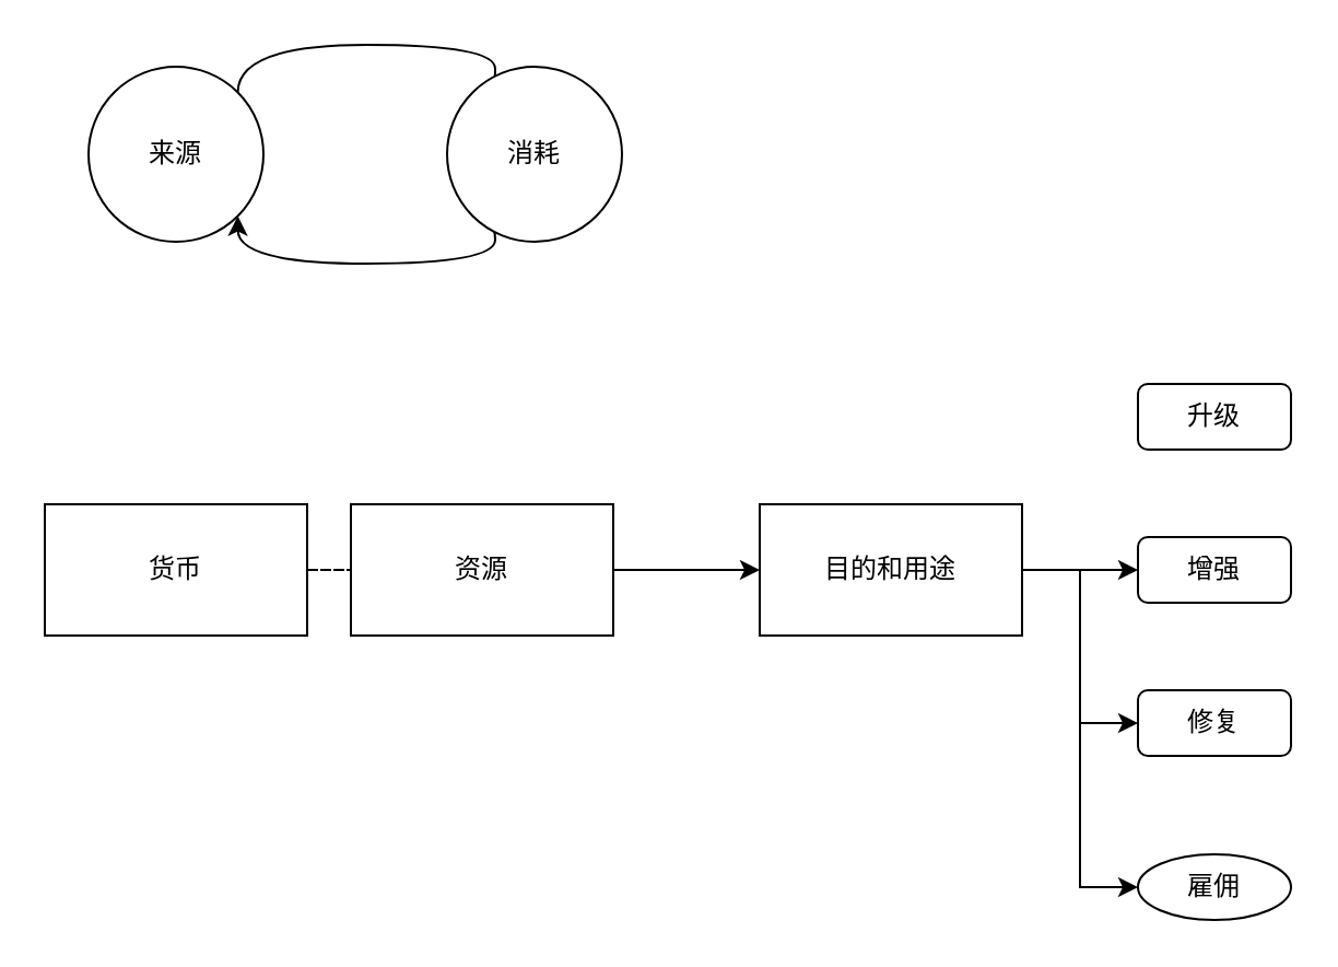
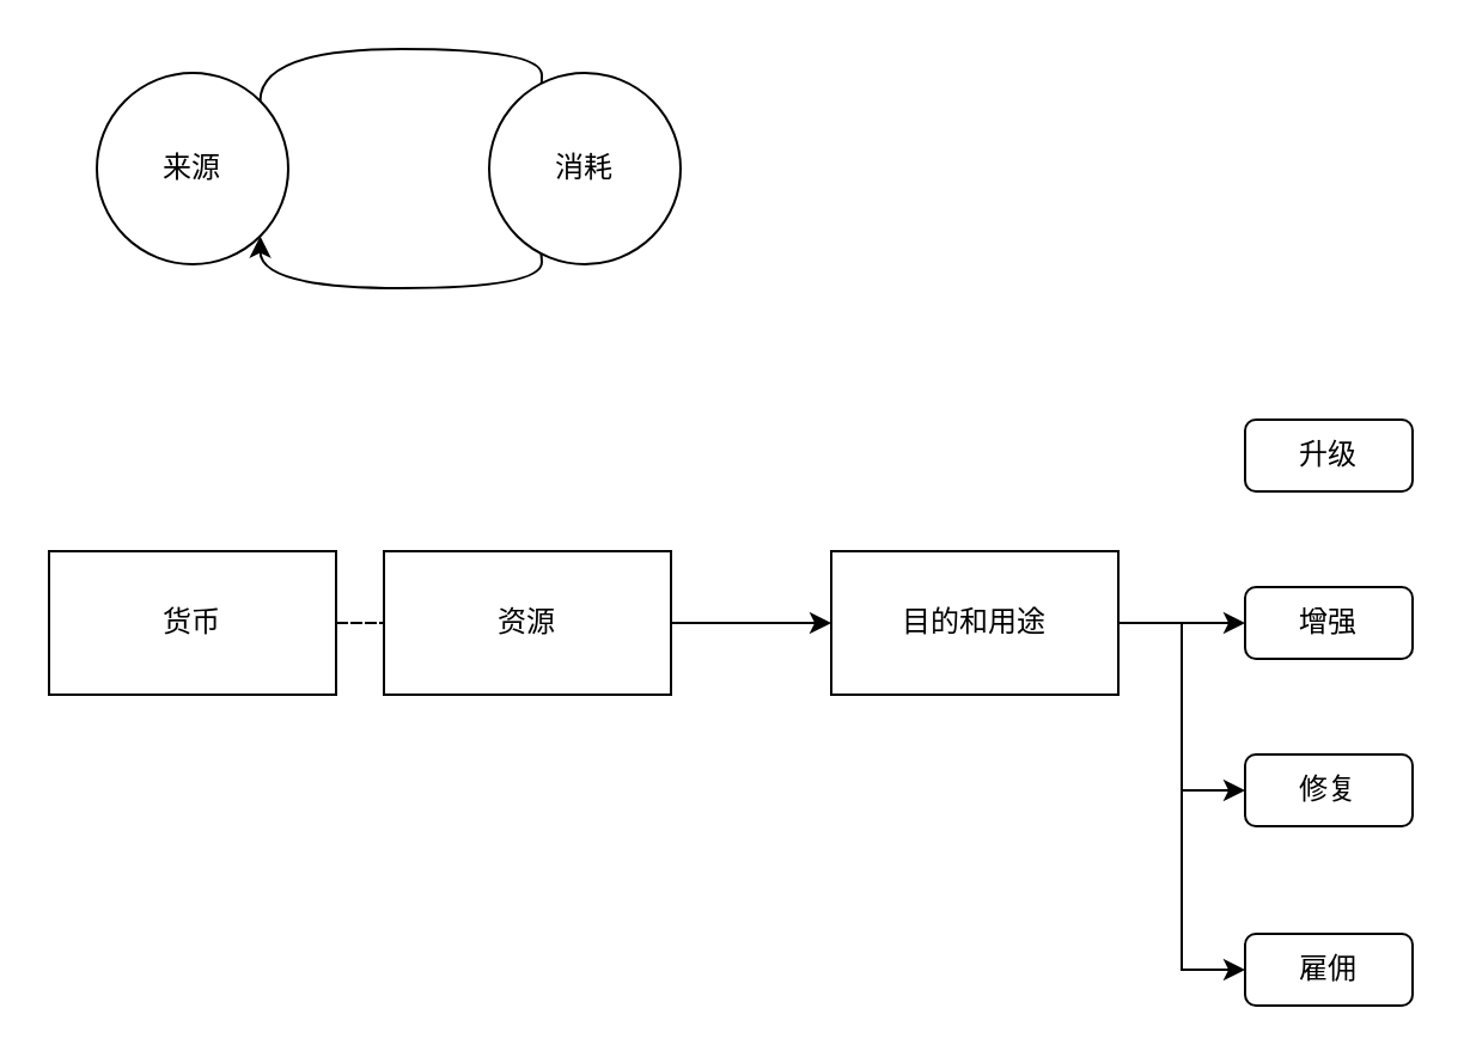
  <mxCell id="0" />
  <mxCell id="1" parent="0" />
  <mxCell id="2" style="edgeStyle=orthogonalEdgeStyle;rounded=0;orthogonalLoop=1;jettySize=auto;html=1;entryX=0;entryY=0.5;entryDx=0;entryDy=0;dashed=1;endArrow=none;endFill=0;" edge="1" parent="1" source="3" target="5"><mxGeometry relative="1" as="geometry" /></mxCell>
  <mxCell id="3" value="货币" style="rounded=0;whiteSpace=wrap;html=1;" vertex="1" parent="1"><mxGeometry x="20" y="230" width="120" height="60" as="geometry" /></mxCell>
  <mxCell id="4" style="edgeStyle=orthogonalEdgeStyle;rounded=0;orthogonalLoop=1;jettySize=auto;html=1;exitX=1;exitY=0.5;exitDx=0;exitDy=0;entryX=0;entryY=0.5;entryDx=0;entryDy=0;" edge="1" parent="1" source="5" target="9"><mxGeometry relative="1" as="geometry"><mxPoint x="360" y="280" as="targetPoint" /><mxPoint x="280" y="310" as="sourcePoint" /></mxGeometry></mxCell>
  <mxCell id="5" value="资源" style="rounded=0;whiteSpace=wrap;html=1;" vertex="1" parent="1"><mxGeometry x="160" y="230" width="120" height="60" as="geometry" /></mxCell>
  <mxCell id="6" style="edgeStyle=orthogonalEdgeStyle;rounded=0;orthogonalLoop=1;jettySize=auto;html=1;exitX=1;exitY=0.5;exitDx=0;exitDy=0;entryX=0;entryY=0.5;entryDx=0;entryDy=0;" edge="1" parent="1" source="9" target="15"><mxGeometry relative="1" as="geometry" /></mxCell>
  <mxCell id="7" style="edgeStyle=orthogonalEdgeStyle;rounded=0;orthogonalLoop=1;jettySize=auto;html=1;exitX=1;exitY=0.5;exitDx=0;exitDy=0;entryX=0;entryY=0.5;entryDx=0;entryDy=0;" edge="1" parent="1" source="9" target="16"><mxGeometry relative="1" as="geometry"><mxPoint x="500" y="340" as="targetPoint" /></mxGeometry></mxCell>
  <mxCell id="8" style="edgeStyle=orthogonalEdgeStyle;rounded=0;orthogonalLoop=1;jettySize=auto;html=1;exitX=1;exitY=0.5;exitDx=0;exitDy=0;entryX=0;entryY=0.5;entryDx=0;entryDy=0;" edge="1" parent="1" source="9" target="17"><mxGeometry relative="1" as="geometry"><mxPoint x="490" y="390" as="targetPoint" /></mxGeometry></mxCell>
  <mxCell id="9" value="目的和用途" style="rounded=0;whiteSpace=wrap;html=1;" vertex="1" parent="1"><mxGeometry x="347" y="230" width="120" height="60" as="geometry" /></mxCell>
  <mxCell id="10" style="edgeStyle=orthogonalEdgeStyle;rounded=0;orthogonalLoop=1;jettySize=auto;html=1;exitX=1;exitY=0;exitDx=0;exitDy=0;entryX=0;entryY=0;entryDx=0;entryDy=0;curved=1;" edge="1" parent="1" source="11" target="13"><mxGeometry relative="1" as="geometry"><Array as="points"><mxPoint x="108" y="20" /><mxPoint x="226" y="20" /></Array></mxGeometry></mxCell>
  <mxCell id="11" value="来源" style="ellipse;whiteSpace=wrap;html=1;aspect=fixed;" vertex="1" parent="1"><mxGeometry x="40" y="30" width="80" height="80" as="geometry" /></mxCell>
  <mxCell id="12" style="edgeStyle=orthogonalEdgeStyle;rounded=0;orthogonalLoop=1;jettySize=auto;html=1;exitX=0;exitY=1;exitDx=0;exitDy=0;entryX=1;entryY=1;entryDx=0;entryDy=0;curved=1;" edge="1" parent="1" source="13" target="11"><mxGeometry relative="1" as="geometry"><Array as="points"><mxPoint x="226" y="120" /><mxPoint x="108" y="120" /></Array></mxGeometry></mxCell>
  <mxCell id="13" value="消耗" style="ellipse;whiteSpace=wrap;html=1;aspect=fixed;" vertex="1" parent="1"><mxGeometry x="204" y="30" width="80" height="80" as="geometry" /></mxCell>
  <mxCell id="14" value="升级" style="rounded=1;whiteSpace=wrap;html=1;" vertex="1" parent="1"><mxGeometry x="520" y="175" width="70" height="30" as="geometry" /></mxCell>
  <mxCell id="15" value="增强" style="rounded=1;whiteSpace=wrap;html=1;" vertex="1" parent="1"><mxGeometry x="520" y="245" width="70" height="30" as="geometry" /></mxCell>
  <mxCell id="16" value="修复" style="rounded=1;whiteSpace=wrap;html=1;" vertex="1" parent="1"><mxGeometry x="520" y="315" width="70" height="30" as="geometry" /></mxCell>
- <mxCell id="17" value="雇佣" style="ellipse;whiteSpace=wrap;html=1;" vertex="1" parent="1"><mxGeometry x="520" y="390" width="70" height="30" as="geometry" /></mxCell>
+ <mxCell id="17" value="雇佣" style="rounded=1;whiteSpace=wrap;html=1;" vertex="1" parent="1"><mxGeometry x="520" y="390" width="70" height="30" as="geometry" /></mxCell>
